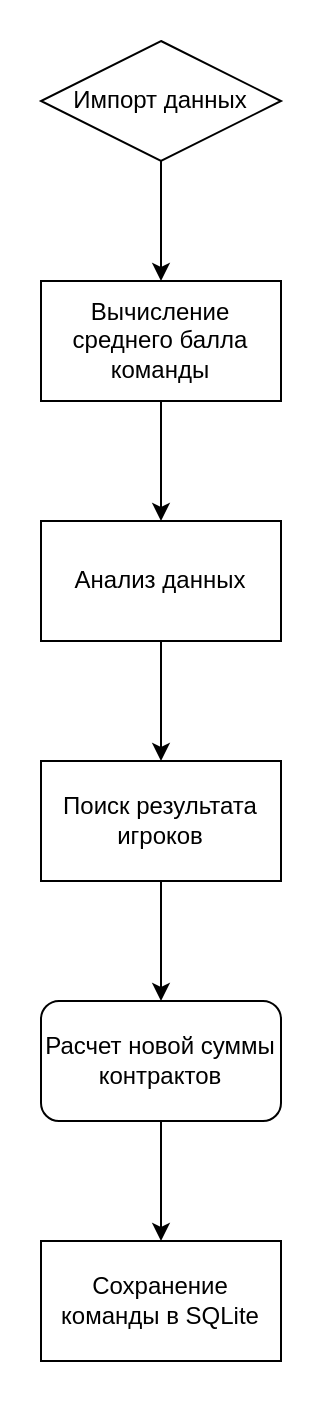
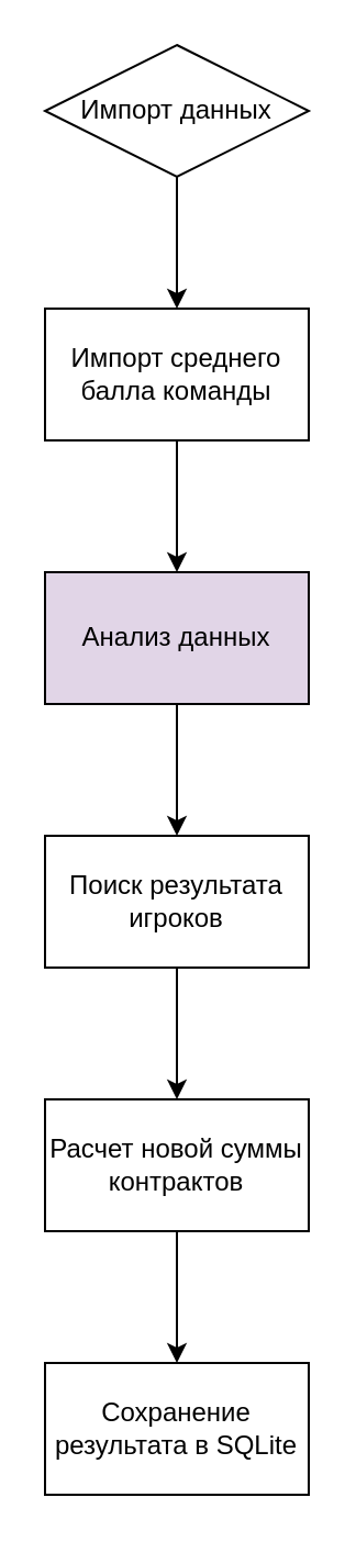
  <mxCell id="0" />
  <mxCell id="1" parent="0" />
  <mxCell id="2" style="edgeStyle=orthogonalEdgeStyle;rounded=0;orthogonalLoop=1;jettySize=auto;html=1;exitX=0.5;exitY=1;exitDx=0;exitDy=0;entryX=0.5;entryY=0;entryDx=0;entryDy=0;" edge="1" parent="1" source="3" target="5"><mxGeometry relative="1" as="geometry" /></mxCell>
  <mxCell id="3" value="Импорт данных" style="rhombus;whiteSpace=wrap;html=1;" vertex="1" parent="1"><mxGeometry x="20" y="20" width="120" height="60" as="geometry" /></mxCell>
  <mxCell id="4" value="" style="edgeStyle=orthogonalEdgeStyle;rounded=0;orthogonalLoop=1;jettySize=auto;html=1;" edge="1" parent="1" source="5" target="7"><mxGeometry relative="1" as="geometry" /></mxCell>
- <mxCell id="5" value="Вычисление среднего балла команды" style="rounded=0;whiteSpace=wrap;html=1;" vertex="1" parent="1"><mxGeometry x="20" y="140" width="120" height="60" as="geometry" /></mxCell>
+ <mxCell id="5" value="Импорт среднего балла команды" style="rounded=0;whiteSpace=wrap;html=1;" vertex="1" parent="1"><mxGeometry x="20" y="140" width="120" height="60" as="geometry" /></mxCell>
  <mxCell id="6" value="" style="edgeStyle=orthogonalEdgeStyle;rounded=0;orthogonalLoop=1;jettySize=auto;html=1;" edge="1" parent="1" source="7" target="9"><mxGeometry relative="1" as="geometry" /></mxCell>
- <mxCell id="7" value="Анализ данных" style="whiteSpace=wrap;html=1;rounded=0;" vertex="1" parent="1"><mxGeometry x="20" y="260" width="120" height="60" as="geometry" /></mxCell>
+ <mxCell id="7" value="Анализ данных" style="whiteSpace=wrap;html=1;rounded=0;fillColor=#e1d5e7;" vertex="1" parent="1"><mxGeometry x="20" y="260" width="120" height="60" as="geometry" /></mxCell>
  <mxCell id="8" value="" style="edgeStyle=orthogonalEdgeStyle;rounded=0;orthogonalLoop=1;jettySize=auto;html=1;" edge="1" parent="1" source="9" target="11"><mxGeometry relative="1" as="geometry" /></mxCell>
  <mxCell id="9" value="Поиск результата игроков" style="whiteSpace=wrap;html=1;rounded=0;" vertex="1" parent="1"><mxGeometry x="20" y="380" width="120" height="60" as="geometry" /></mxCell>
  <mxCell id="10" value="" style="edgeStyle=orthogonalEdgeStyle;rounded=0;orthogonalLoop=1;jettySize=auto;html=1;" edge="1" parent="1" source="11" target="12"><mxGeometry relative="1" as="geometry" /></mxCell>
- <mxCell id="11" value="Расчет новой суммы контрактов" style="whiteSpace=wrap;html=1;rounded=1;" vertex="1" parent="1"><mxGeometry x="20" y="500" width="120" height="60" as="geometry" /></mxCell>
- <mxCell id="12" value="Сохранение команды в SQLite" style="whiteSpace=wrap;html=1;rounded=0;" vertex="1" parent="1"><mxGeometry x="20" y="620" width="120" height="60" as="geometry" /></mxCell>
+ <mxCell id="11" value="Расчет новой суммы контрактов" style="whiteSpace=wrap;html=1;rounded=0;" vertex="1" parent="1"><mxGeometry x="20" y="500" width="120" height="60" as="geometry" /></mxCell>
+ <mxCell id="12" value="Сохранение результата в SQLite" style="whiteSpace=wrap;html=1;rounded=0;" vertex="1" parent="1"><mxGeometry x="20" y="620" width="120" height="60" as="geometry" /></mxCell>
